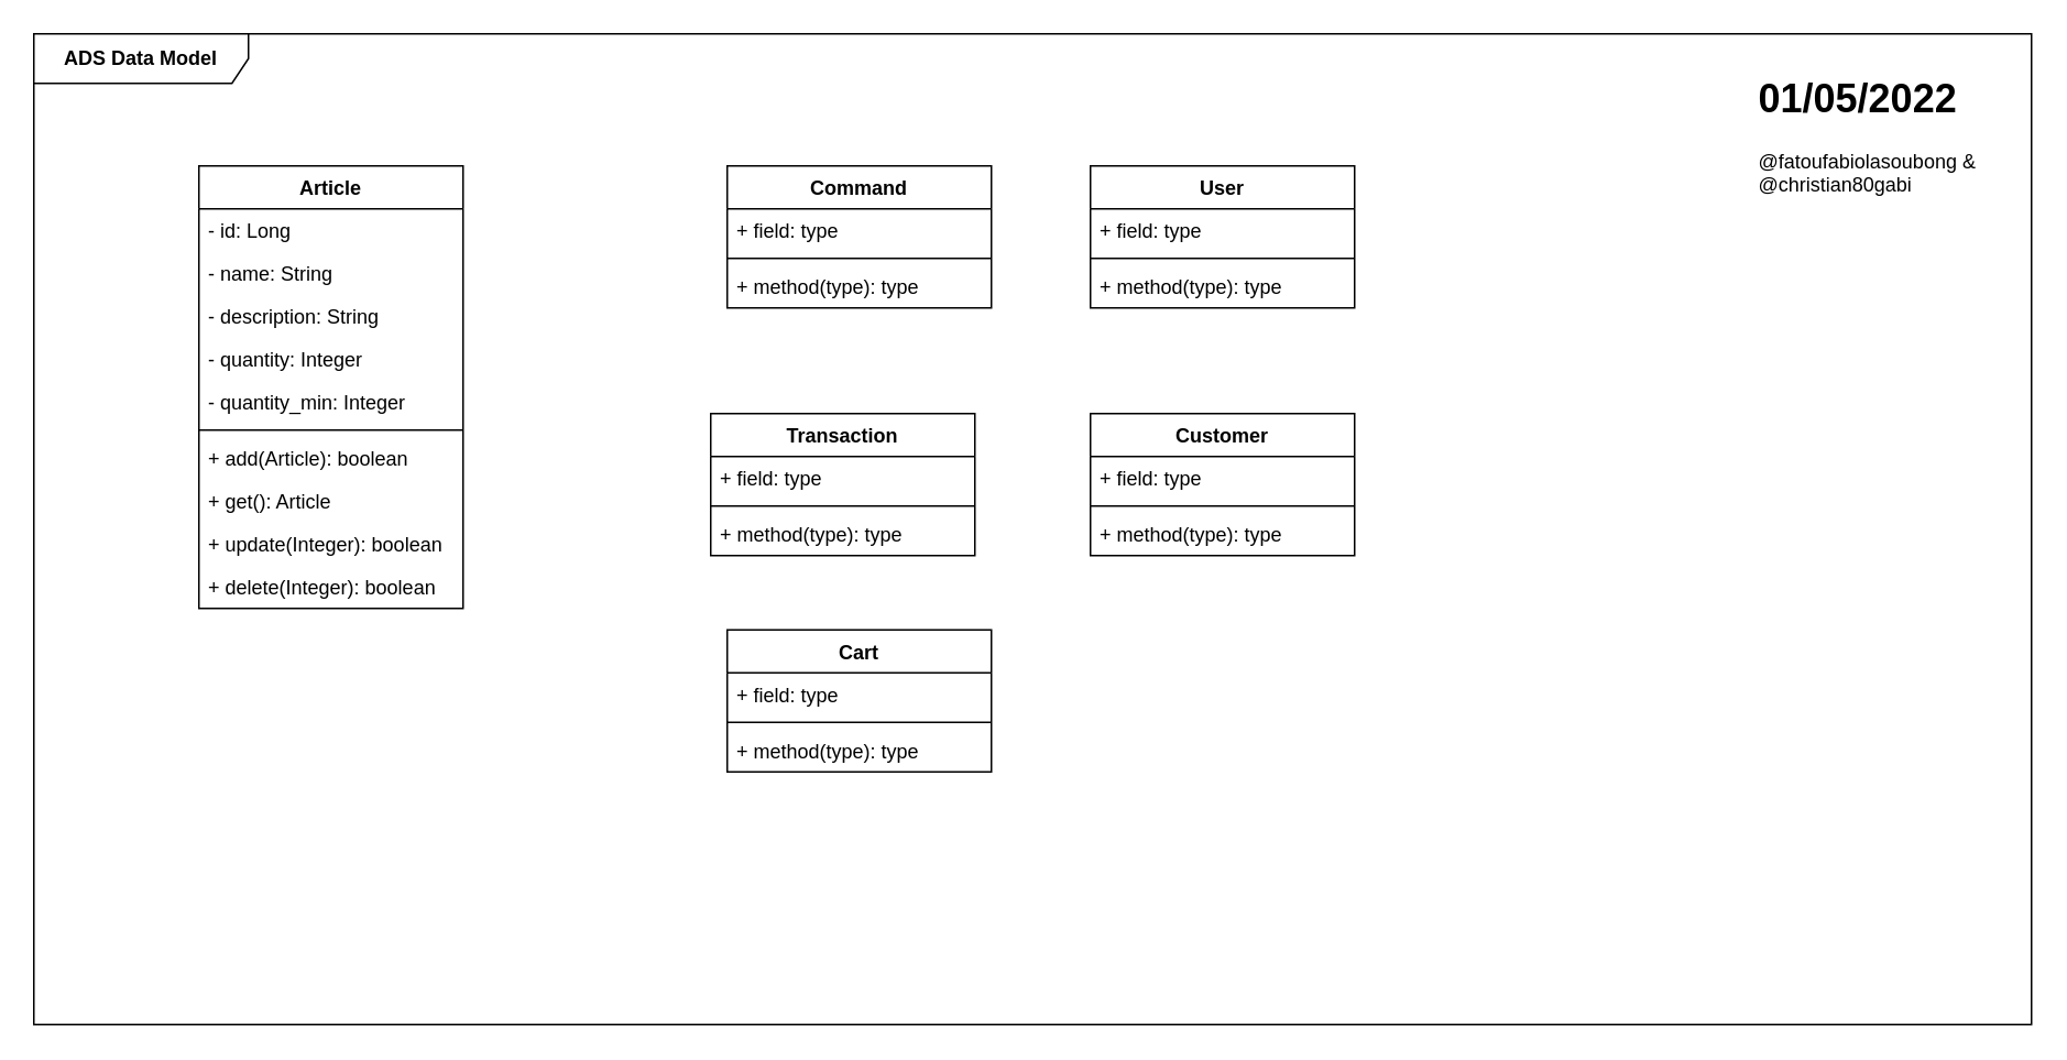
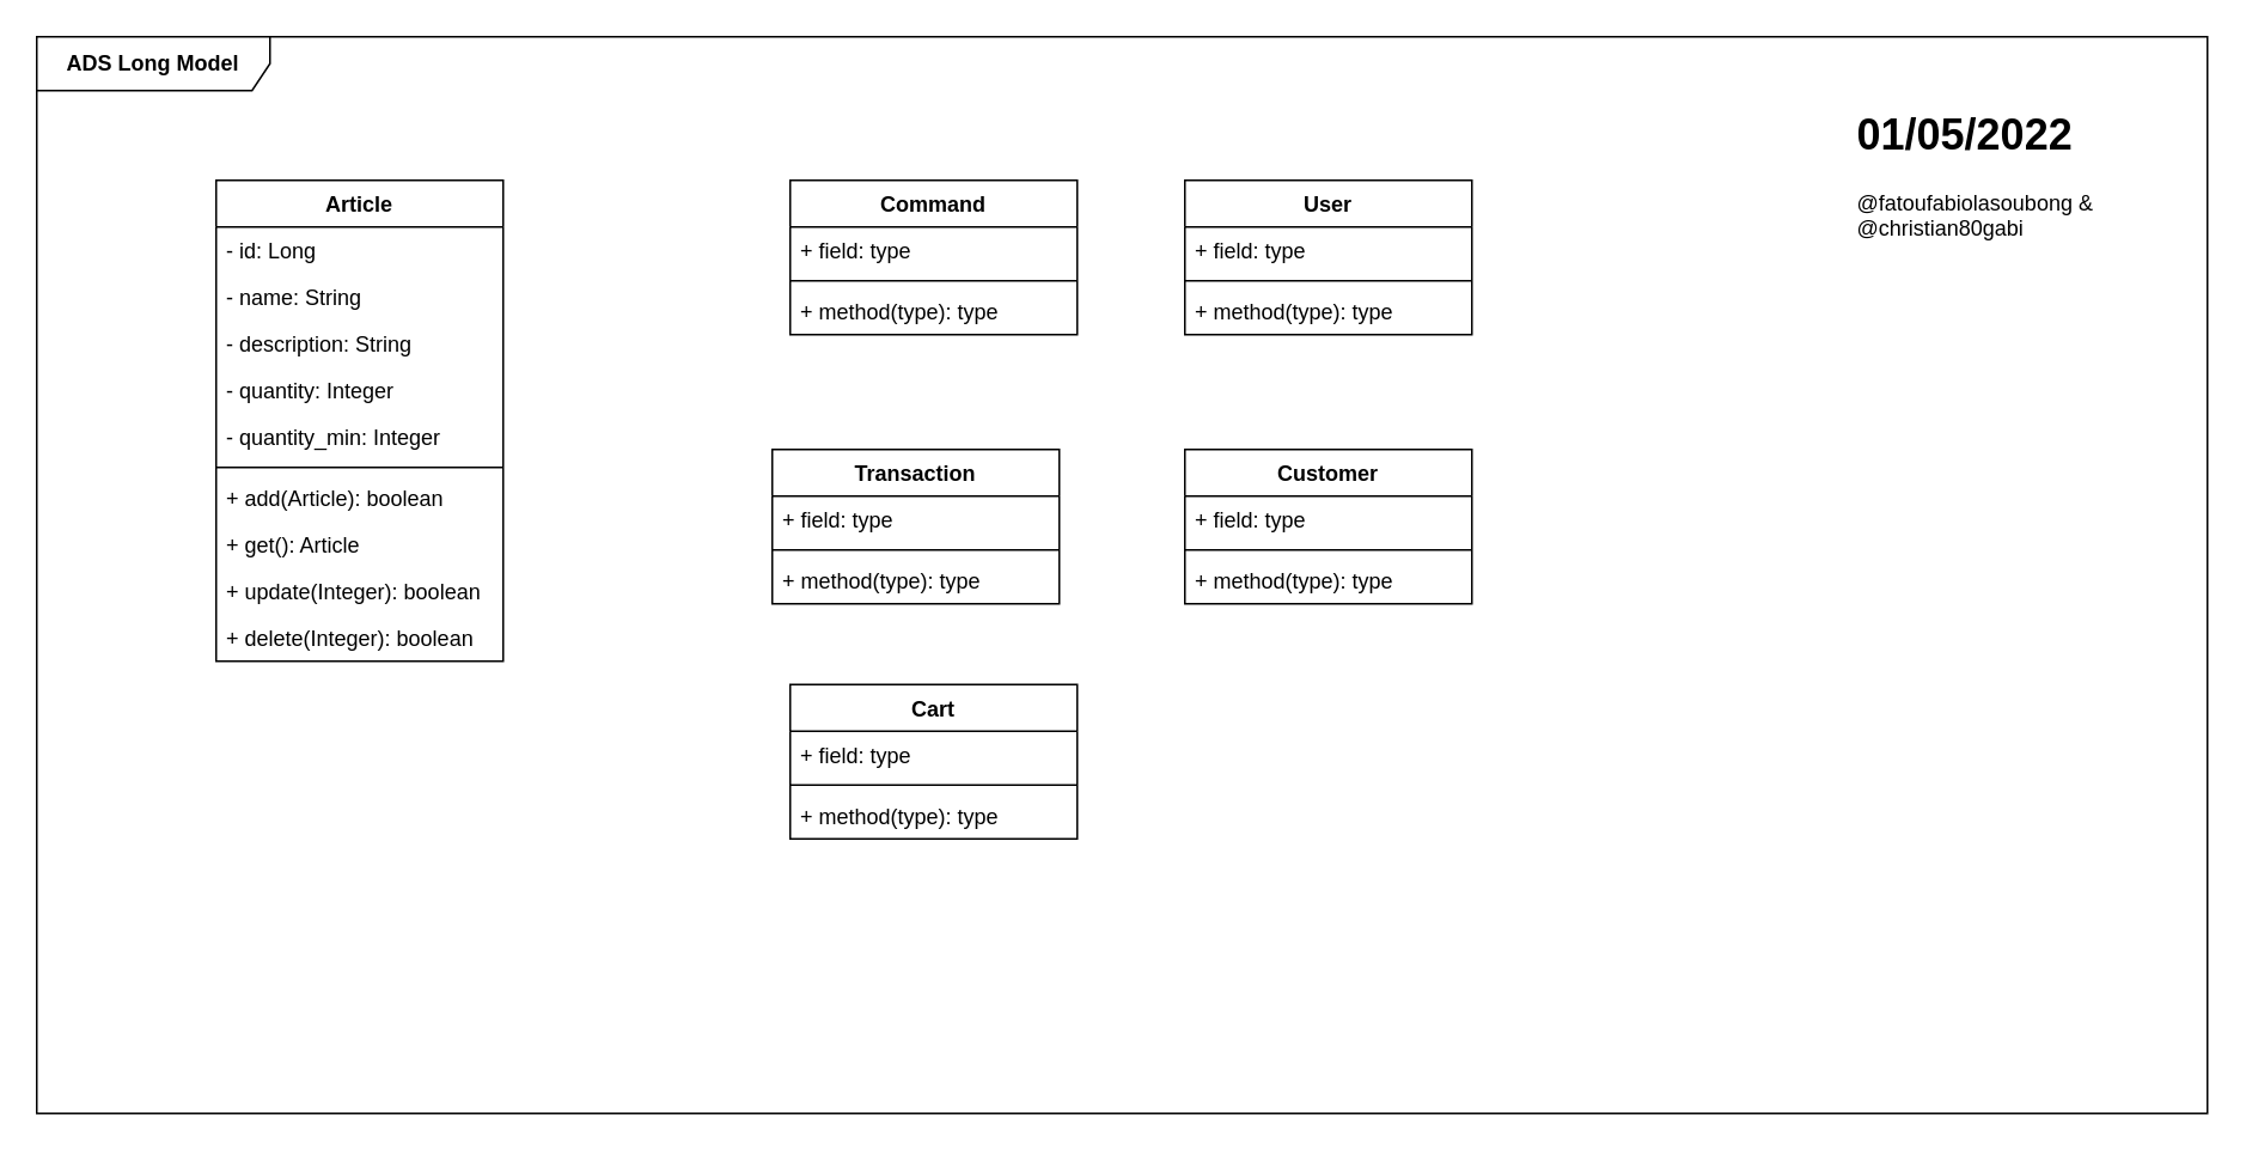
  <mxCell id="0" />
  <mxCell id="1" parent="0" />
  <mxCell id="2" value="Article" style="swimlane;fontStyle=1;align=center;verticalAlign=top;childLayout=stackLayout;horizontal=1;startSize=26;horizontalStack=0;resizeParent=1;resizeParentMax=0;resizeLast=0;collapsible=1;marginBottom=0;" vertex="1" parent="1"><mxGeometry x="120" y="100" width="160" height="268" as="geometry" /></mxCell>
  <mxCell id="3" value="- id: Long" style="text;strokeColor=none;fillColor=none;align=left;verticalAlign=top;spacingLeft=4;spacingRight=4;overflow=hidden;rotatable=0;points=[[0,0.5],[1,0.5]];portConstraint=eastwest;" vertex="1" parent="2"><mxGeometry y="26" width="160" height="26" as="geometry" /></mxCell>
  <mxCell id="4" value="- name: String" style="text;strokeColor=none;fillColor=none;align=left;verticalAlign=top;spacingLeft=4;spacingRight=4;overflow=hidden;rotatable=0;points=[[0,0.5],[1,0.5]];portConstraint=eastwest;" vertex="1" parent="2"><mxGeometry y="52" width="160" height="26" as="geometry" /></mxCell>
  <mxCell id="5" value="- description: String" style="text;strokeColor=none;fillColor=none;align=left;verticalAlign=top;spacingLeft=4;spacingRight=4;overflow=hidden;rotatable=0;points=[[0,0.5],[1,0.5]];portConstraint=eastwest;" vertex="1" parent="2"><mxGeometry y="78" width="160" height="26" as="geometry" /></mxCell>
  <mxCell id="6" value="- quantity: Integer" style="text;strokeColor=none;fillColor=none;align=left;verticalAlign=top;spacingLeft=4;spacingRight=4;overflow=hidden;rotatable=0;points=[[0,0.5],[1,0.5]];portConstraint=eastwest;" vertex="1" parent="2"><mxGeometry y="104" width="160" height="26" as="geometry" /></mxCell>
  <mxCell id="7" value="- quantity_min: Integer" style="text;strokeColor=none;fillColor=none;align=left;verticalAlign=top;spacingLeft=4;spacingRight=4;overflow=hidden;rotatable=0;points=[[0,0.5],[1,0.5]];portConstraint=eastwest;" vertex="1" parent="2"><mxGeometry y="130" width="160" height="26" as="geometry" /></mxCell>
  <mxCell id="8" value="" style="line;strokeWidth=1;fillColor=none;align=left;verticalAlign=middle;spacingTop=-1;spacingLeft=3;spacingRight=3;rotatable=0;labelPosition=right;points=[];portConstraint=eastwest;" vertex="1" parent="2"><mxGeometry y="156" width="160" height="8" as="geometry" /></mxCell>
  <mxCell id="9" value="+ add(Article): boolean" style="text;strokeColor=none;fillColor=none;align=left;verticalAlign=top;spacingLeft=4;spacingRight=4;overflow=hidden;rotatable=0;points=[[0,0.5],[1,0.5]];portConstraint=eastwest;" vertex="1" parent="2"><mxGeometry y="164" width="160" height="26" as="geometry" /></mxCell>
  <mxCell id="10" value="+ get(): Article" style="text;strokeColor=none;fillColor=none;align=left;verticalAlign=top;spacingLeft=4;spacingRight=4;overflow=hidden;rotatable=0;points=[[0,0.5],[1,0.5]];portConstraint=eastwest;" vertex="1" parent="2"><mxGeometry y="190" width="160" height="26" as="geometry" /></mxCell>
  <mxCell id="11" value="+ update(Integer): boolean" style="text;strokeColor=none;fillColor=none;align=left;verticalAlign=top;spacingLeft=4;spacingRight=4;overflow=hidden;rotatable=0;points=[[0,0.5],[1,0.5]];portConstraint=eastwest;" vertex="1" parent="2"><mxGeometry y="216" width="160" height="26" as="geometry" /></mxCell>
  <mxCell id="12" value="+ delete(Integer): boolean" style="text;strokeColor=none;fillColor=none;align=left;verticalAlign=top;spacingLeft=4;spacingRight=4;overflow=hidden;rotatable=0;points=[[0,0.5],[1,0.5]];portConstraint=eastwest;" vertex="1" parent="2"><mxGeometry y="242" width="160" height="26" as="geometry" /></mxCell>
  <mxCell id="13" value="Command" style="swimlane;fontStyle=1;align=center;verticalAlign=top;childLayout=stackLayout;horizontal=1;startSize=26;horizontalStack=0;resizeParent=1;resizeParentMax=0;resizeLast=0;collapsible=1;marginBottom=0;" vertex="1" parent="1"><mxGeometry x="440" y="100" width="160" height="86" as="geometry" /></mxCell>
  <mxCell id="14" value="+ field: type" style="text;strokeColor=none;fillColor=none;align=left;verticalAlign=top;spacingLeft=4;spacingRight=4;overflow=hidden;rotatable=0;points=[[0,0.5],[1,0.5]];portConstraint=eastwest;" vertex="1" parent="13"><mxGeometry y="26" width="160" height="26" as="geometry" /></mxCell>
  <mxCell id="15" value="" style="line;strokeWidth=1;fillColor=none;align=left;verticalAlign=middle;spacingTop=-1;spacingLeft=3;spacingRight=3;rotatable=0;labelPosition=right;points=[];portConstraint=eastwest;" vertex="1" parent="13"><mxGeometry y="52" width="160" height="8" as="geometry" /></mxCell>
  <mxCell id="16" value="+ method(type): type" style="text;strokeColor=none;fillColor=none;align=left;verticalAlign=top;spacingLeft=4;spacingRight=4;overflow=hidden;rotatable=0;points=[[0,0.5],[1,0.5]];portConstraint=eastwest;" vertex="1" parent="13"><mxGeometry y="60" width="160" height="26" as="geometry" /></mxCell>
  <mxCell id="17" value="User" style="swimlane;fontStyle=1;align=center;verticalAlign=top;childLayout=stackLayout;horizontal=1;startSize=26;horizontalStack=0;resizeParent=1;resizeParentMax=0;resizeLast=0;collapsible=1;marginBottom=0;" vertex="1" parent="1"><mxGeometry x="660" y="100" width="160" height="86" as="geometry" /></mxCell>
  <mxCell id="18" value="+ field: type" style="text;strokeColor=none;fillColor=none;align=left;verticalAlign=top;spacingLeft=4;spacingRight=4;overflow=hidden;rotatable=0;points=[[0,0.5],[1,0.5]];portConstraint=eastwest;" vertex="1" parent="17"><mxGeometry y="26" width="160" height="26" as="geometry" /></mxCell>
  <mxCell id="19" value="" style="line;strokeWidth=1;fillColor=none;align=left;verticalAlign=middle;spacingTop=-1;spacingLeft=3;spacingRight=3;rotatable=0;labelPosition=right;points=[];portConstraint=eastwest;" vertex="1" parent="17"><mxGeometry y="52" width="160" height="8" as="geometry" /></mxCell>
  <mxCell id="20" value="+ method(type): type" style="text;strokeColor=none;fillColor=none;align=left;verticalAlign=top;spacingLeft=4;spacingRight=4;overflow=hidden;rotatable=0;points=[[0,0.5],[1,0.5]];portConstraint=eastwest;" vertex="1" parent="17"><mxGeometry y="60" width="160" height="26" as="geometry" /></mxCell>
  <mxCell id="21" value="Transaction" style="swimlane;fontStyle=1;align=center;verticalAlign=top;childLayout=stackLayout;horizontal=1;startSize=26;horizontalStack=0;resizeParent=1;resizeParentMax=0;resizeLast=0;collapsible=1;marginBottom=0;" vertex="1" parent="1"><mxGeometry x="430" y="250" width="160" height="86" as="geometry" /></mxCell>
  <mxCell id="22" value="+ field: type" style="text;strokeColor=none;fillColor=none;align=left;verticalAlign=top;spacingLeft=4;spacingRight=4;overflow=hidden;rotatable=0;points=[[0,0.5],[1,0.5]];portConstraint=eastwest;" vertex="1" parent="21"><mxGeometry y="26" width="160" height="26" as="geometry" /></mxCell>
  <mxCell id="23" value="" style="line;strokeWidth=1;fillColor=none;align=left;verticalAlign=middle;spacingTop=-1;spacingLeft=3;spacingRight=3;rotatable=0;labelPosition=right;points=[];portConstraint=eastwest;" vertex="1" parent="21"><mxGeometry y="52" width="160" height="8" as="geometry" /></mxCell>
  <mxCell id="24" value="+ method(type): type" style="text;strokeColor=none;fillColor=none;align=left;verticalAlign=top;spacingLeft=4;spacingRight=4;overflow=hidden;rotatable=0;points=[[0,0.5],[1,0.5]];portConstraint=eastwest;" vertex="1" parent="21"><mxGeometry y="60" width="160" height="26" as="geometry" /></mxCell>
  <mxCell id="25" value="Customer" style="swimlane;fontStyle=1;align=center;verticalAlign=top;childLayout=stackLayout;horizontal=1;startSize=26;horizontalStack=0;resizeParent=1;resizeParentMax=0;resizeLast=0;collapsible=1;marginBottom=0;" vertex="1" parent="1"><mxGeometry x="660" y="250" width="160" height="86" as="geometry" /></mxCell>
  <mxCell id="26" value="+ field: type" style="text;strokeColor=none;fillColor=none;align=left;verticalAlign=top;spacingLeft=4;spacingRight=4;overflow=hidden;rotatable=0;points=[[0,0.5],[1,0.5]];portConstraint=eastwest;" vertex="1" parent="25"><mxGeometry y="26" width="160" height="26" as="geometry" /></mxCell>
  <mxCell id="27" value="" style="line;strokeWidth=1;fillColor=none;align=left;verticalAlign=middle;spacingTop=-1;spacingLeft=3;spacingRight=3;rotatable=0;labelPosition=right;points=[];portConstraint=eastwest;" vertex="1" parent="25"><mxGeometry y="52" width="160" height="8" as="geometry" /></mxCell>
  <mxCell id="28" value="+ method(type): type" style="text;strokeColor=none;fillColor=none;align=left;verticalAlign=top;spacingLeft=4;spacingRight=4;overflow=hidden;rotatable=0;points=[[0,0.5],[1,0.5]];portConstraint=eastwest;" vertex="1" parent="25"><mxGeometry y="60" width="160" height="26" as="geometry" /></mxCell>
  <mxCell id="29" value="Cart" style="swimlane;fontStyle=1;align=center;verticalAlign=top;childLayout=stackLayout;horizontal=1;startSize=26;horizontalStack=0;resizeParent=1;resizeParentMax=0;resizeLast=0;collapsible=1;marginBottom=0;" vertex="1" parent="1"><mxGeometry x="440" y="381" width="160" height="86" as="geometry" /></mxCell>
  <mxCell id="30" value="+ field: type" style="text;strokeColor=none;fillColor=none;align=left;verticalAlign=top;spacingLeft=4;spacingRight=4;overflow=hidden;rotatable=0;points=[[0,0.5],[1,0.5]];portConstraint=eastwest;" vertex="1" parent="29"><mxGeometry y="26" width="160" height="26" as="geometry" /></mxCell>
  <mxCell id="31" value="" style="line;strokeWidth=1;fillColor=none;align=left;verticalAlign=middle;spacingTop=-1;spacingLeft=3;spacingRight=3;rotatable=0;labelPosition=right;points=[];portConstraint=eastwest;" vertex="1" parent="29"><mxGeometry y="52" width="160" height="8" as="geometry" /></mxCell>
  <mxCell id="32" value="+ method(type): type" style="text;strokeColor=none;fillColor=none;align=left;verticalAlign=top;spacingLeft=4;spacingRight=4;overflow=hidden;rotatable=0;points=[[0,0.5],[1,0.5]];portConstraint=eastwest;" vertex="1" parent="29"><mxGeometry y="60" width="160" height="26" as="geometry" /></mxCell>
- <mxCell id="33" value="&lt;b&gt;ADS Data Model&lt;/b&gt;" style="shape=umlFrame;whiteSpace=wrap;html=1;width=130;height=30;" vertex="1" parent="1"><mxGeometry x="20" y="20" width="1210" height="600" as="geometry" /></mxCell>
- <mxCell id="34" value="&lt;h1&gt;01/05/2022&lt;/h1&gt;&lt;p&gt;@fatoufabiolasoubong &amp;amp; @christian80gabi&lt;/p&gt;" style="text;html=1;strokeColor=none;fillColor=none;spacing=5;spacingTop=-20;whiteSpace=wrap;overflow=hidden;rounded=0;" vertex="1" parent="1"><mxGeometry x="1060" y="40" width="150" height="120" as="geometry" /></mxCell>
+ <mxCell id="33" value="&lt;b&gt;ADS Long Model&lt;/b&gt;" style="shape=umlFrame;whiteSpace=wrap;html=1;width=130;height=30;" vertex="1" parent="1"><mxGeometry x="20" y="20" width="1210" height="600" as="geometry" /></mxCell>
+ <mxCell id="34" value="&lt;h1&gt;01/05/2022&lt;/h1&gt;&lt;p&gt;@fatoufabiolasoubong &amp;amp; @christian80gabi&lt;/p&gt;" style="text;html=1;strokeColor=none;fillColor=none;spacing=5;spacingTop=-20;whiteSpace=wrap;overflow=hidden;rounded=0;" vertex="1" parent="1"><mxGeometry x="1030" y="55" width="150" height="120" as="geometry" /></mxCell>
